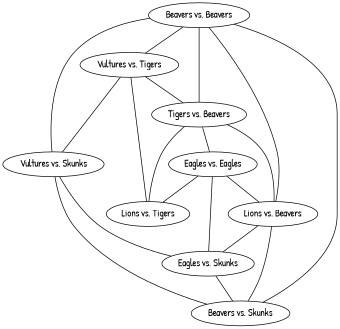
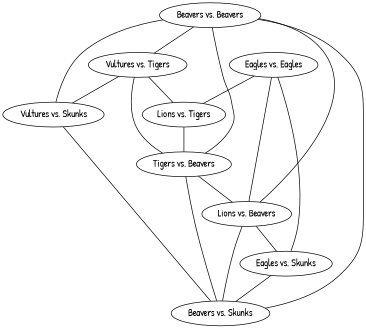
  graph {
    fontname="Patrick Hand"
    node [fontname="Patrick Hand"]
    edge [fontname="Patrick Hand"]
    n1 [label="Beavers vs. Beavers"]
    n2 [label="Vultures vs. Tigers"]
    n3 [label="Vultures vs. Skunks"]
    n4 [label="Tigers vs. Beavers"]
    n5 [label="Lions vs. Beavers"]
    n6 [label="Beavers vs. Skunks"]
    n7 [label="Lions vs. Tigers"]
    n8 [label="Eagles vs. Skunks"]
    n9 [label="Eagles vs. Eagles"]
    n1 -- n2
    n1 -- n3
    n1 -- n4
    n1 -- n5
    n1 -- n6
    n2 -- n3
    n2 -- n4
    n2 -- n7
    n3 -- n6
-   n3 -- n8
    n4 -- n5
-   n4 -- n9
+   n4 -- n6
    n5 -- n6
    n5 -- n8
    n7 -- n4
    n8 -- n6
    n9 -- n5
    n9 -- n7
    n9 -- n8
  }
